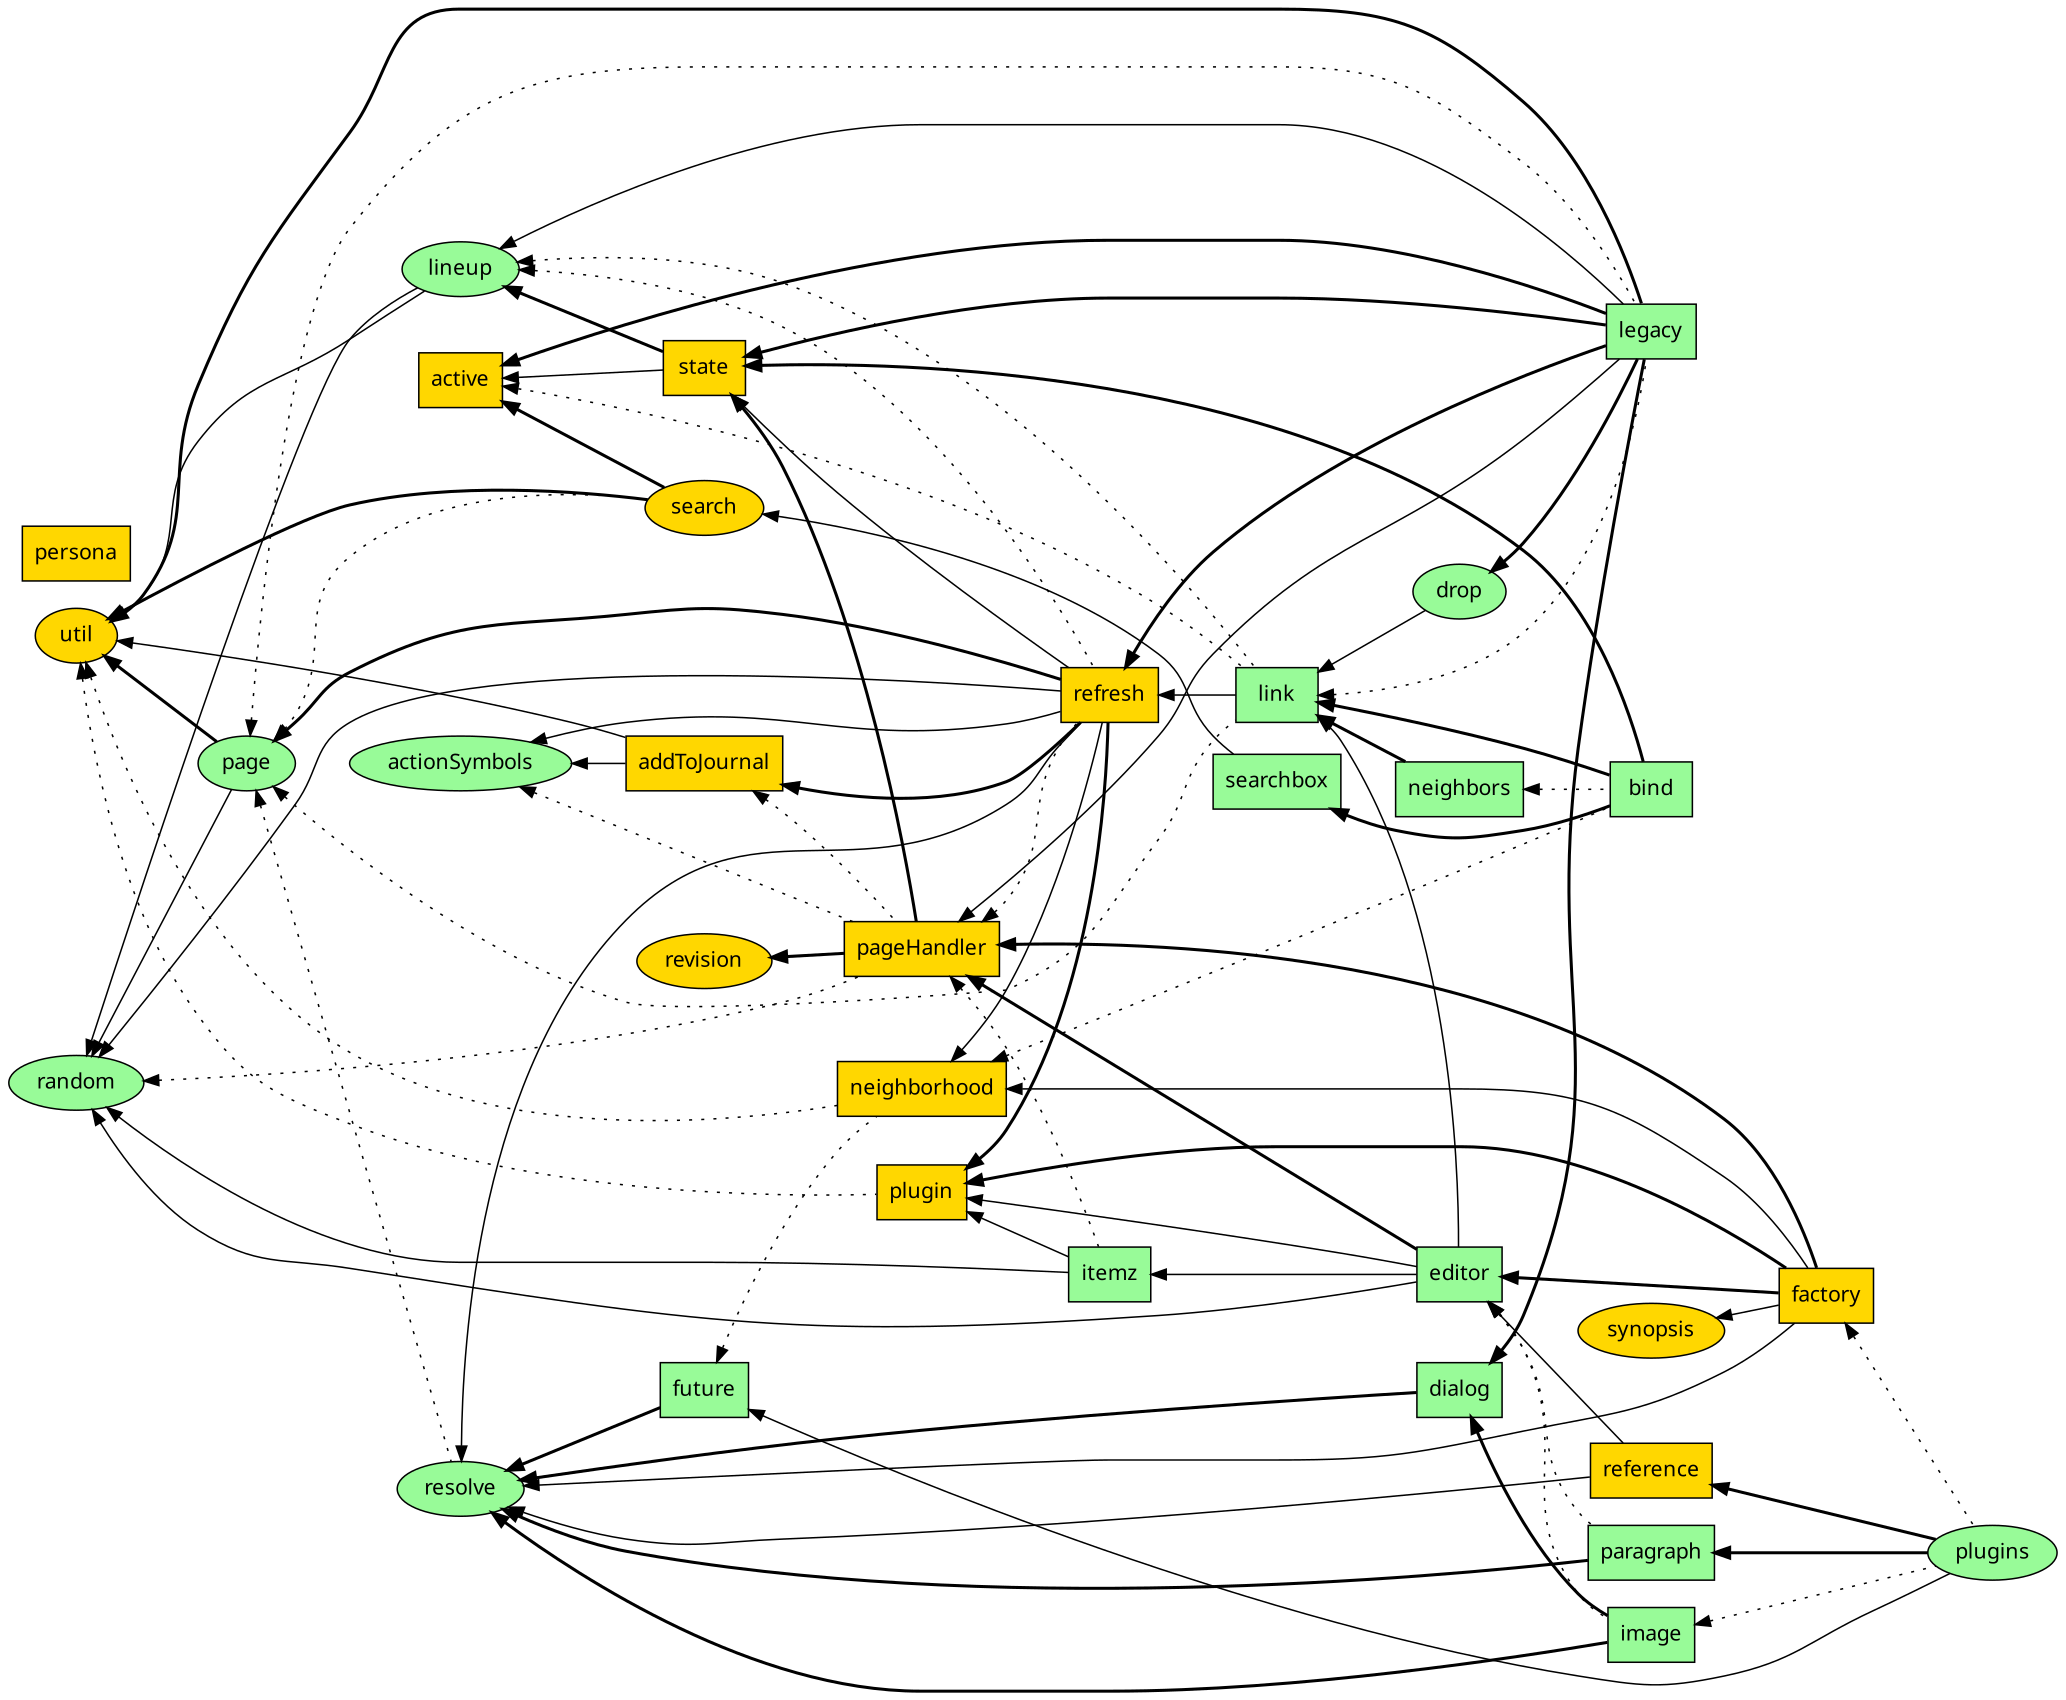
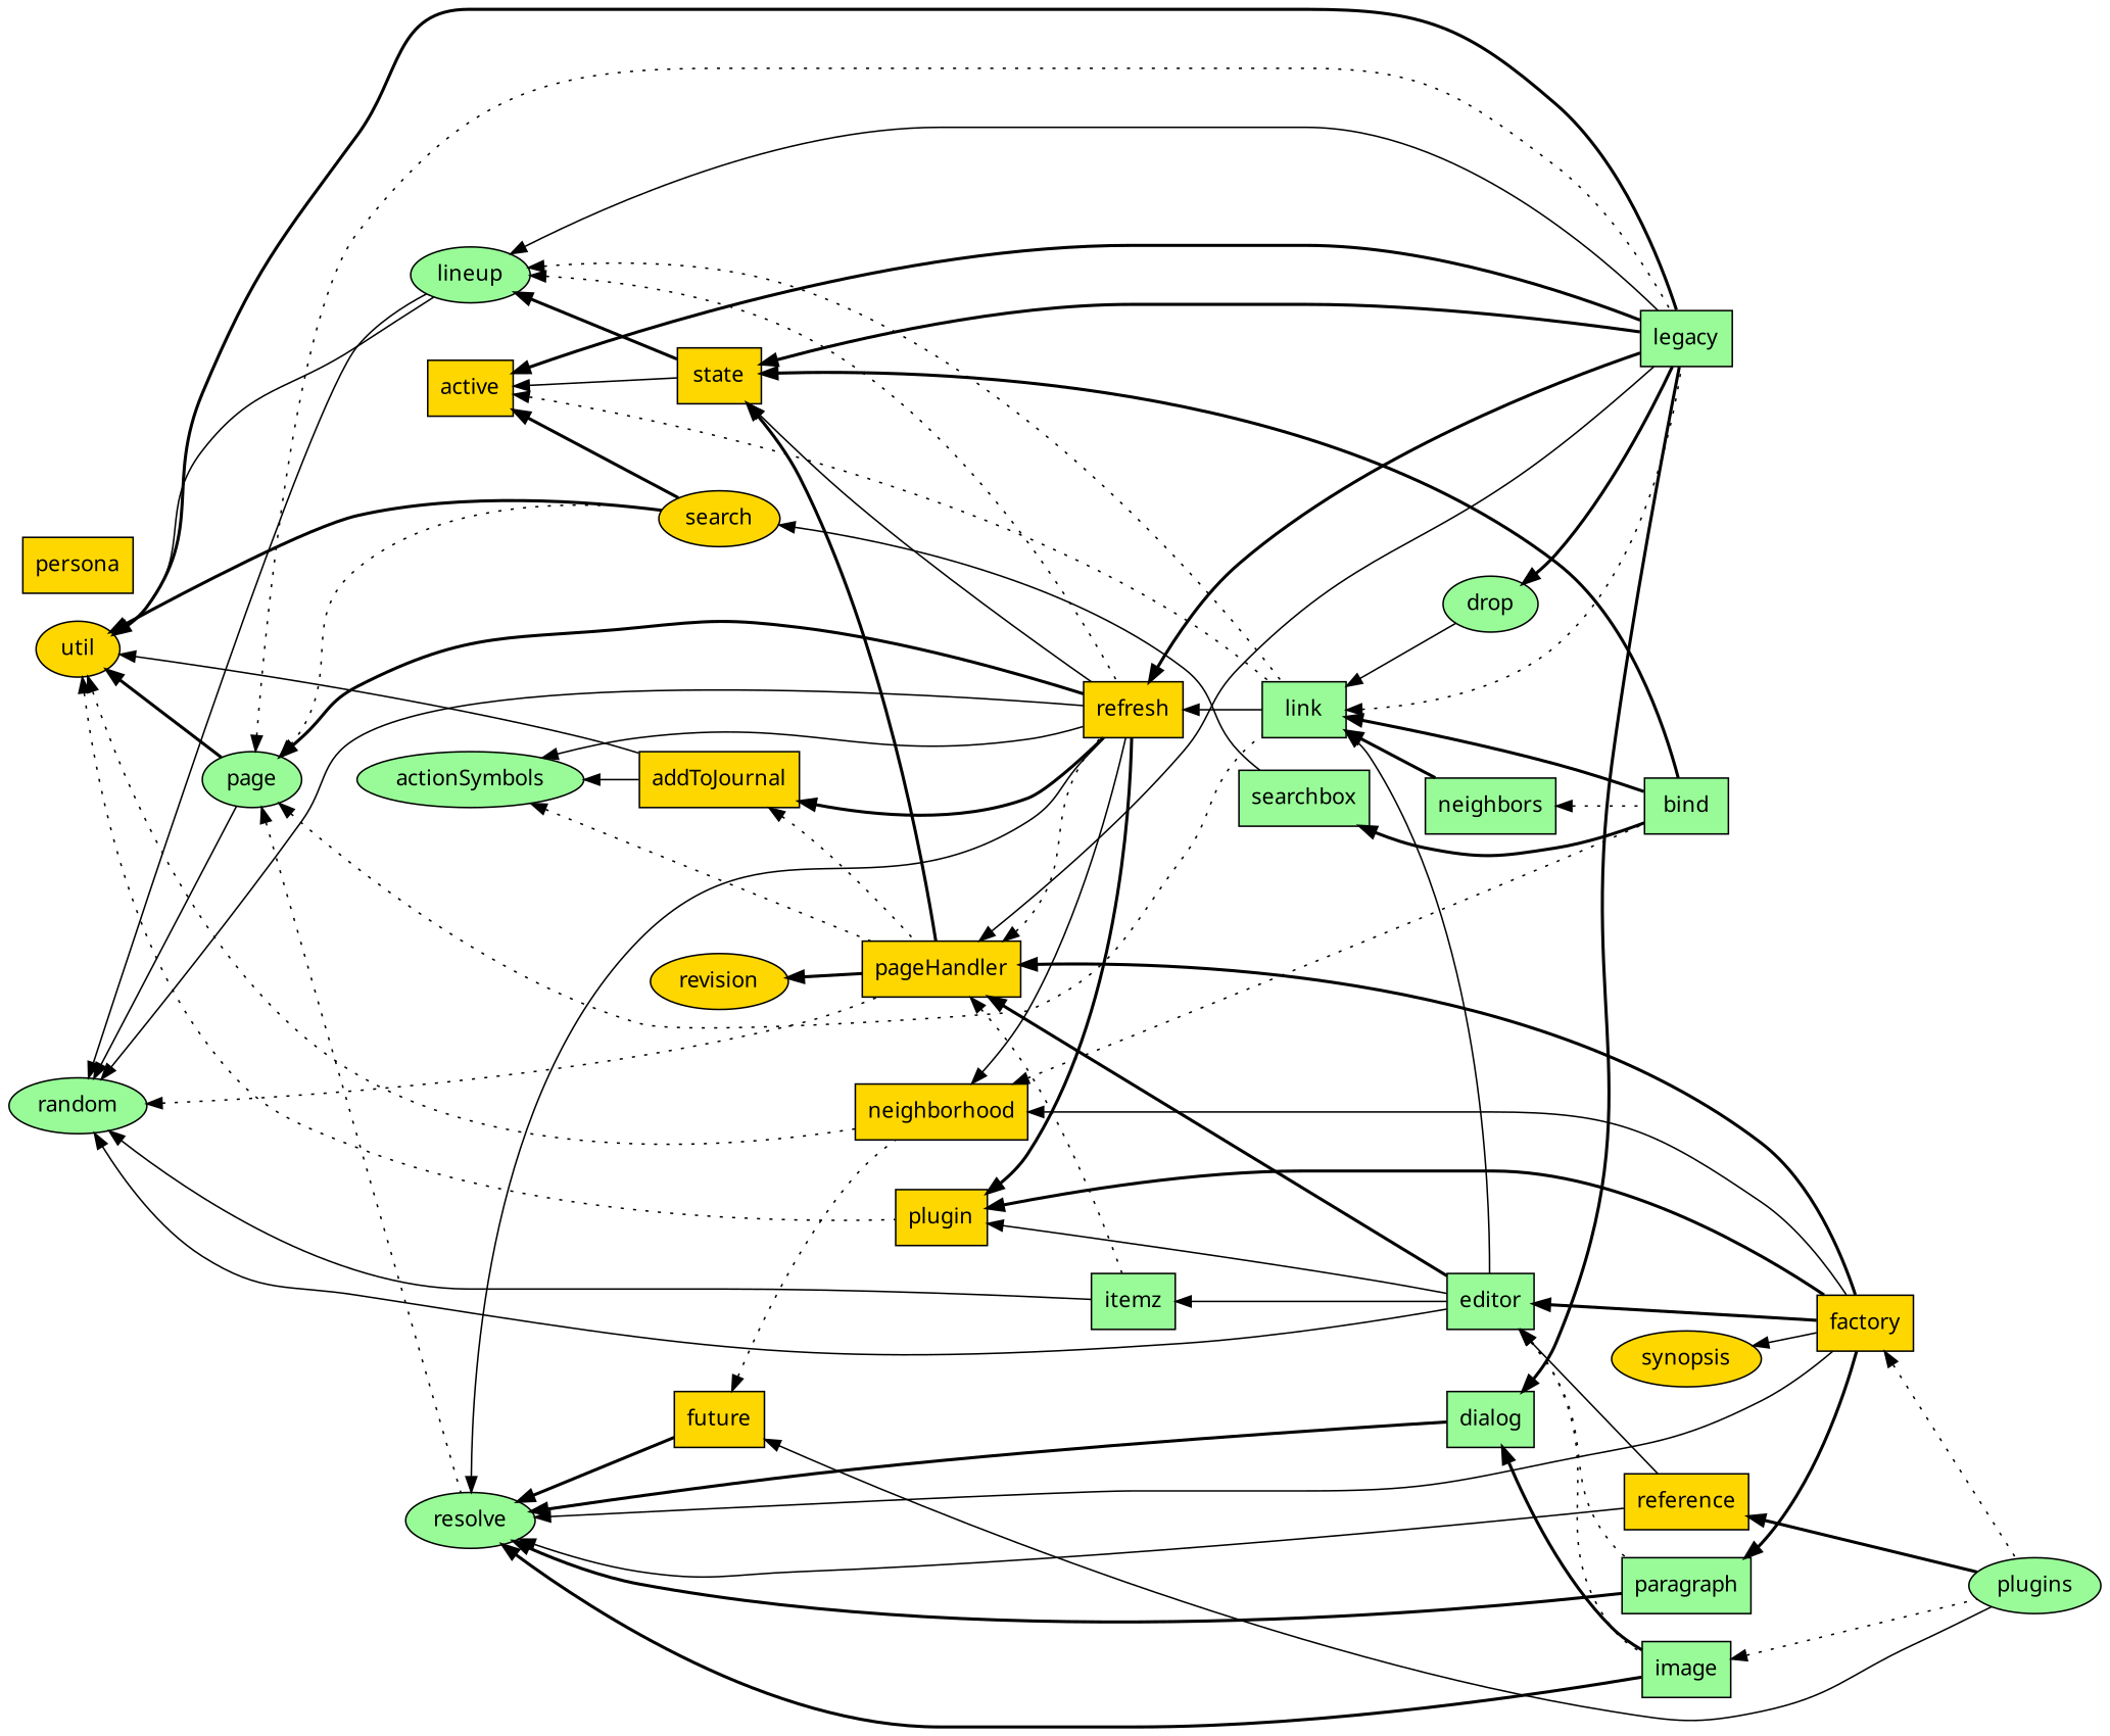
  digraph {
    fontname="Noto Sans"
    rankdir=LR
    node [fillcolor=paleGreen fontname="Noto Sans" style=filled shape=box]
    edge [dir=back fontname="Noto Sans" style=bold]
    actionSymbols [shape=""]
    addToJournal [fillcolor=gold]
    refresh [fillcolor=gold]
    pageHandler [fillcolor=gold]
    link
    legacy
    active [fillcolor=gold]
    state [fillcolor=gold]
    search [fillcolor=gold shape=""]
    bind
    neighbors
    editor
    drop [shape=""]
    searchbox
    factory [fillcolor=gold]
    itemz
    util [fillcolor=gold shape=""]
    neighborhood [fillcolor=gold]
    plugin [fillcolor=gold]
    lineup [shape=""]
    page [shape=""]
    resolve [shape=""]
    plugins [shape=""]
-   future
+   future [fillcolor=gold]
    image
    paragraph
    reference [fillcolor=gold]
    dialog
    random [shape=""]
    synopsis [fillcolor=gold shape=""]
    revision [fillcolor=gold shape=""]
    persona [fillcolor=gold]
    actionSymbols -> addToJournal [style=solid]
    actionSymbols -> refresh [style=solid]
    actionSymbols -> pageHandler [style=dotted]
    addToJournal -> refresh
    addToJournal -> pageHandler [style=dotted]
    refresh -> link [style=solid]
    refresh -> legacy
    pageHandler -> refresh [style=dotted]
    pageHandler -> legacy [style=solid]
    pageHandler -> editor
    pageHandler -> factory
    pageHandler -> itemz [style=dotted]
    link -> legacy [style=dotted]
    link -> bind
    link -> neighbors
    link -> editor [style=solid]
    link -> drop [style=solid]
    active -> link [style=dotted]
    active -> legacy
    active -> state [style=solid]
    active -> search
    state -> refresh [style=solid]
    state -> pageHandler
    state -> legacy
    state -> bind
    search -> searchbox [style=solid]
    neighbors -> bind [style=dotted]
    editor -> factory
    editor -> image [style=dotted]
    editor -> paragraph [style=dotted]
    editor -> reference [style=solid]
    drop -> legacy
    searchbox -> bind
    factory -> plugins [style=dotted]
    itemz -> editor [style=solid]
    util -> addToJournal [style=solid]
    util -> legacy
    util -> search
    util -> neighborhood [style=dotted]
    util -> plugin [style=dotted]
    util -> lineup [style=solid]
    util -> page
    neighborhood -> refresh [style=solid]
    neighborhood -> bind [style=dotted]
    neighborhood -> factory [style=solid]
    plugin -> refresh
    plugin -> editor [style=solid]
    plugin -> factory
-   plugin -> itemz [style=solid]
    lineup -> refresh [style=dotted]
    lineup -> link [style=dotted]
    lineup -> legacy [style=solid]
    lineup -> state
    page -> refresh
    page -> link [style=dotted]
    page -> legacy [style=dotted]
    page -> search [style=dotted]
    page -> resolve [style=dotted]
    resolve -> refresh [style=solid]
    resolve -> factory [style=solid]
    resolve -> future
    resolve -> image
    resolve -> paragraph
    resolve -> reference [style=solid]
    resolve -> dialog
    future -> neighborhood [style=dotted]
    future -> plugins [style=solid]
    image -> plugins [style=dotted]
-   paragraph -> plugins
+   paragraph -> factory
    reference -> plugins
    dialog -> legacy
    dialog -> image
    random -> refresh [style=solid]
    random -> pageHandler [style=dotted]
    random -> editor [style=solid]
    random -> itemz [style=solid]
    random -> lineup [style=solid]
    random -> page [style=solid]
    synopsis -> factory [style=solid]
    revision -> pageHandler
  }
